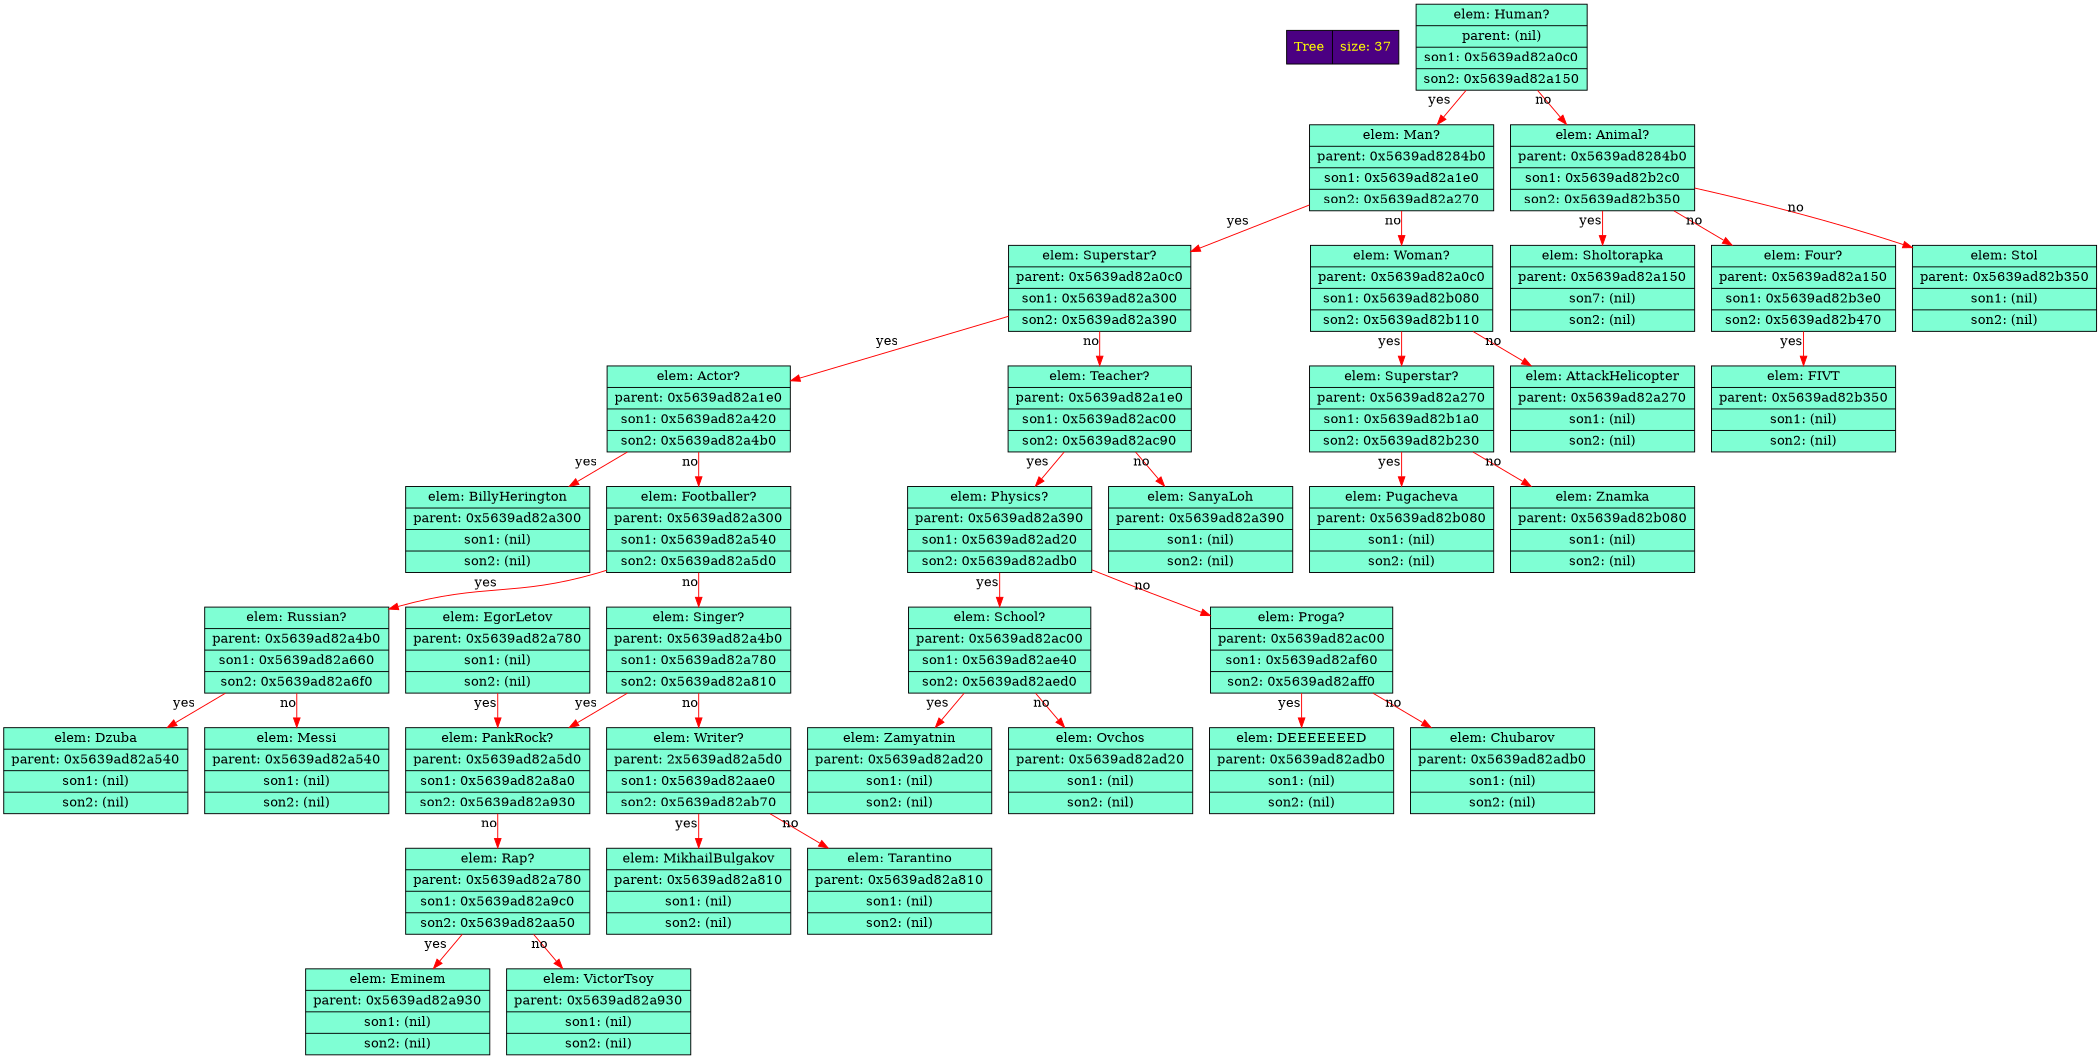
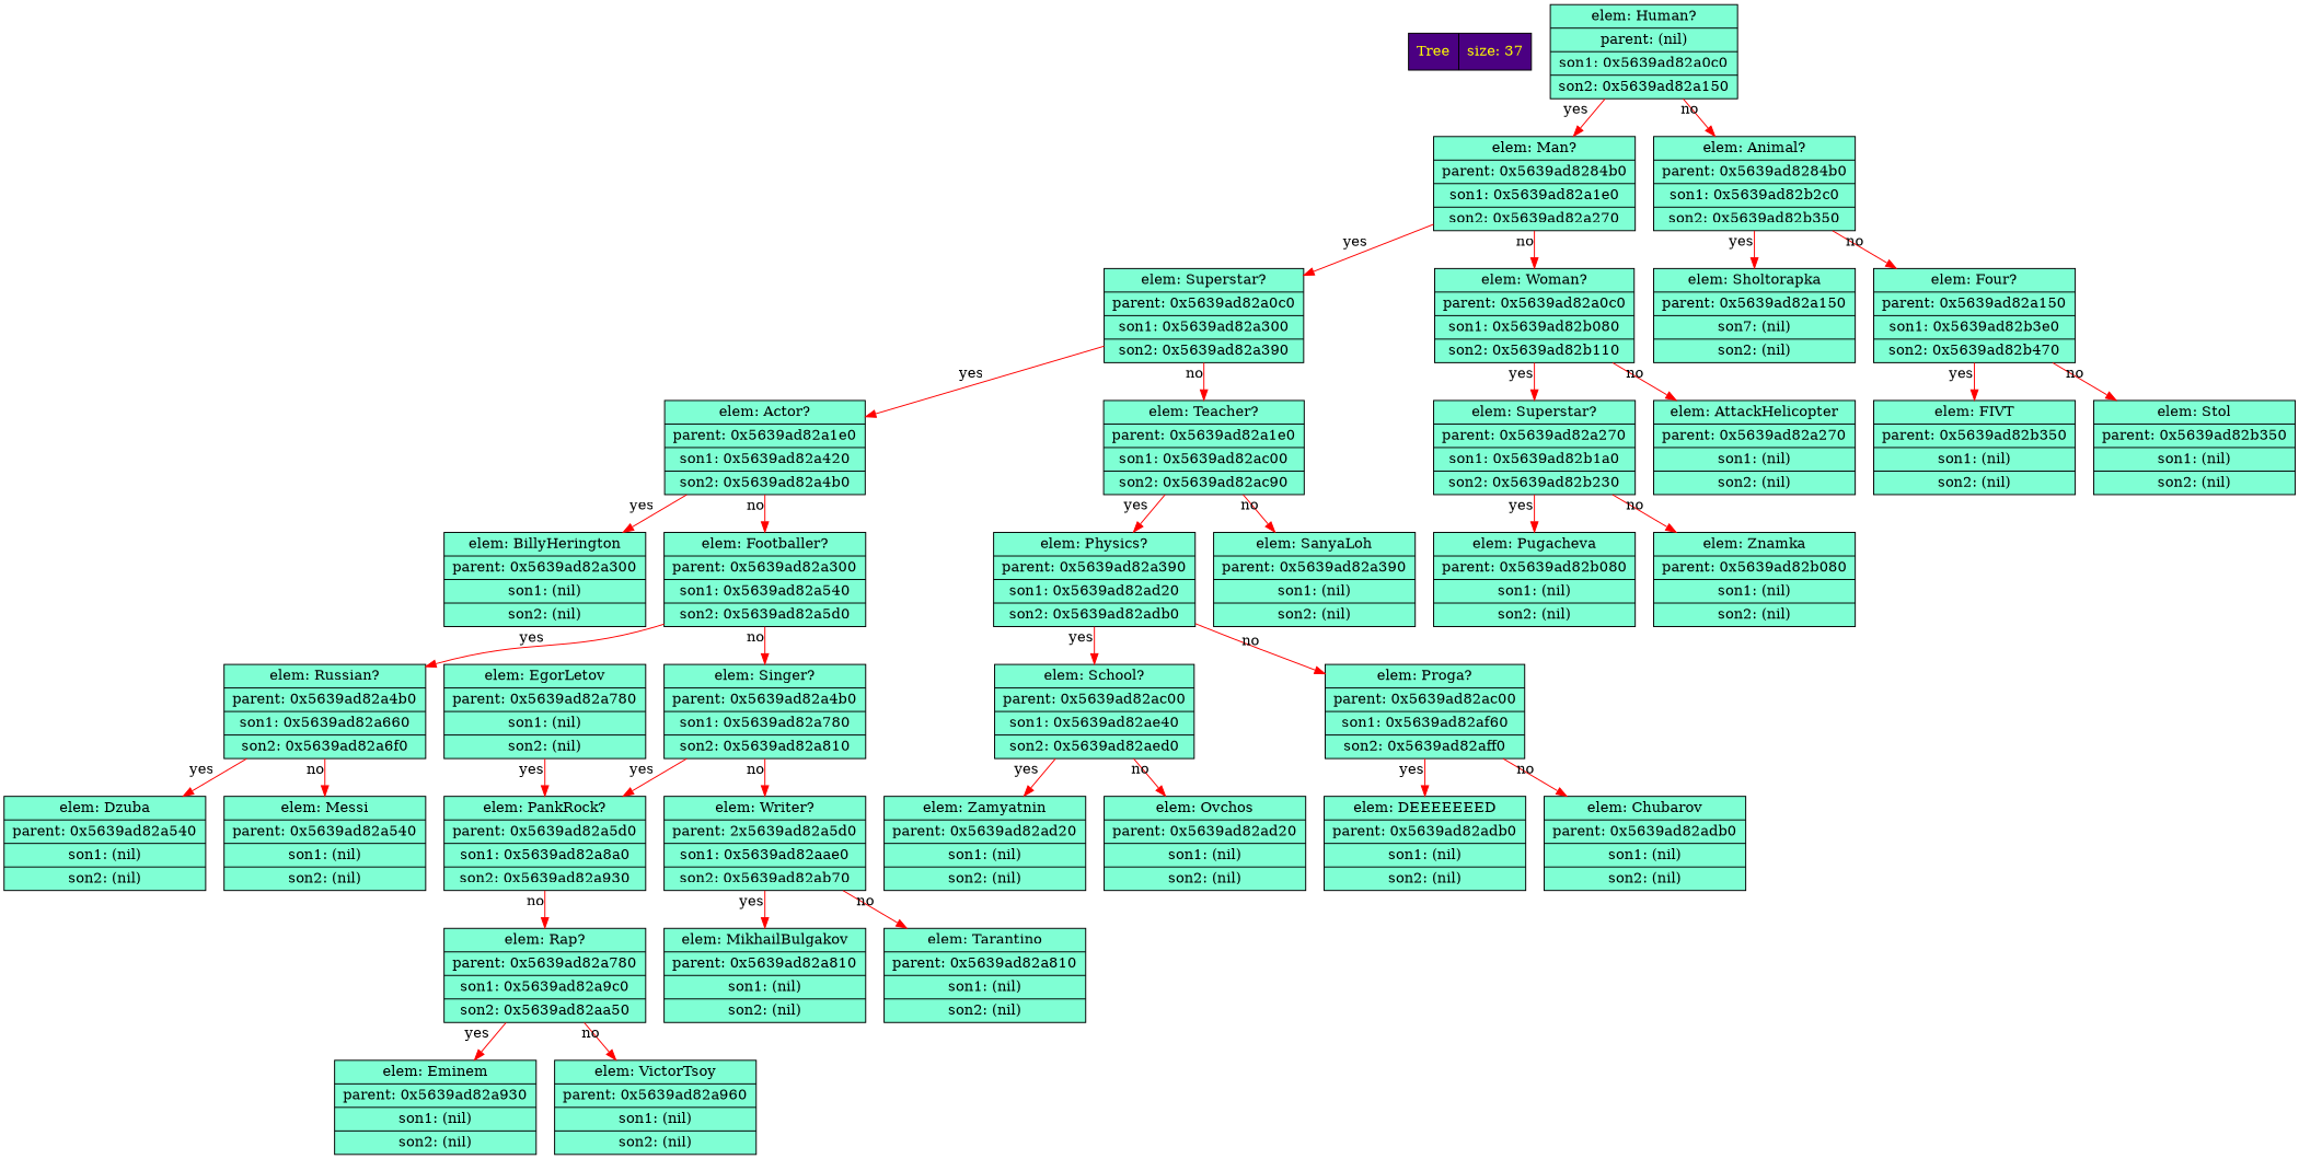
  digraph {
    fontname="DejaVu Serif"
    rankdir=TB
    node [fillcolor=aquamarine fontname="DejaVu Serif" shape=record style=filled color=black]
    edge [color=red constraint=true fontname="DejaVu Serif" weight=900 xlabel=yes]
    n1 [fillcolor=indigo fontcolor=yellow label="Tree|size: 37" rankdir=TB color=""]
    n2 [label="{<data>elem: Human?|<parent>parent: (nil)|<son1>son1: 0x5639ad82a0c0|<son2>son2: 0x5639ad82a150}"]
    n3 [label="{<data>elem: Man?|<parent>parent: 0x5639ad8284b0|<son1>son1: 0x5639ad82a1e0|<son2>son2: 0x5639ad82a270}"]
    n4 [label="{<data>elem: Animal?|<parent>parent: 0x5639ad8284b0|<son1>son1: 0x5639ad82b2c0|<son2>son2: 0x5639ad82b350}"]
    n5 [label="{<data>elem: Superstar?|<parent>parent: 0x5639ad82a0c0|<son1>son1: 0x5639ad82a300|<son2>son2: 0x5639ad82a390}"]
    n6 [label="{<data>elem: Woman?|<parent>parent: 0x5639ad82a0c0|<son1>son1: 0x5639ad82b080|<son2>son2: 0x5639ad82b110}"]
    n7 [label="{<data>elem: Sholtorapka|<parent>parent: 0x5639ad82a150|<son1>son7: (nil)|<son2>son2: (nil)}"]
    n8 [label="{<data>elem: Four?|<parent>parent: 0x5639ad82a150|<son1>son1: 0x5639ad82b3e0|<son2>son2: 0x5639ad82b470}"]
    n9 [label="{<data>elem: Actor?|<parent>parent: 0x5639ad82a1e0|<son1>son1: 0x5639ad82a420|<son2>son2: 0x5639ad82a4b0}"]
    n10 [label="{<data>elem: Teacher?|<parent>parent: 0x5639ad82a1e0|<son1>son1: 0x5639ad82ac00|<son2>son2: 0x5639ad82ac90}"]
    n11 [label="{<data>elem: Superstar?|<parent>parent: 0x5639ad82a270|<son1>son1: 0x5639ad82b1a0|<son2>son2: 0x5639ad82b230}"]
    n12 [label="{<data>elem: AttackHelicopter|<parent>parent: 0x5639ad82a270|<son1>son1: (nil)|<son2>son2: (nil)}"]
    n13 [label="{<data>elem: BillyHerington|<parent>parent: 0x5639ad82a300|<son1>son1: (nil)|<son2>son2: (nil)}"]
    n14 [label="{<data>elem: Footballer?|<parent>parent: 0x5639ad82a300|<son1>son1: 0x5639ad82a540|<son2>son2: 0x5639ad82a5d0}"]
    n15 [label="{<data>elem: Physics?|<parent>parent: 0x5639ad82a390|<son1>son1: 0x5639ad82ad20|<son2>son2: 0x5639ad82adb0}"]
    n16 [label="{<data>elem: SanyaLoh|<parent>parent: 0x5639ad82a390|<son1>son1: (nil)|<son2>son2: (nil)}"]
    n17 [label="{<data>elem: Russian?|<parent>parent: 0x5639ad82a4b0|<son1>son1: 0x5639ad82a660|<son2>son2: 0x5639ad82a6f0}"]
    n18 [label="{<data>elem: Singer?|<parent>parent: 0x5639ad82a4b0|<son1>son1: 0x5639ad82a780|<son2>son2: 0x5639ad82a810}"]
    n19 [label="{<data>elem: Dzuba|<parent>parent: 0x5639ad82a540|<son1>son1: (nil)|<son2>son2: (nil)}"]
    n20 [label="{<data>elem: Messi|<parent>parent: 0x5639ad82a540|<son1>son1: (nil)|<son2>son2: (nil)}"]
    n21 [label="{<data>elem: PankRock?|<parent>parent: 0x5639ad82a5d0|<son1>son1: 0x5639ad82a8a0|<son2>son2: 0x5639ad82a930}"]
    n22 [label="{<data>elem: Writer?|<parent>parent: 2x5639ad82a5d0|<son1>son1: 0x5639ad82aae0|<son2>son2: 0x5639ad82ab70}"]
    n23 [label="{<data>elem: Rap?|<parent>parent: 0x5639ad82a780|<son1>son1: 0x5639ad82a9c0|<son2>son2: 0x5639ad82aa50}"]
    n24 [label="{<data>elem: MikhailBulgakov|<parent>parent: 0x5639ad82a810|<son1>son1: (nil)|<son2>son2: (nil)}"]
    n25 [label="{<data>elem: Tarantino|<parent>parent: 0x5639ad82a810|<son1>son1: (nil)|<son2>son2: (nil)}"]
    n26 [label="{<data>elem: EgorLetov|<parent>parent: 0x5639ad82a780|<son1>son1: (nil)|<son2>son2: (nil)}"]
    n27 [label="{<data>elem: Eminem|<parent>parent: 0x5639ad82a930|<son1>son1: (nil)|<son2>son2: (nil)}"]
-   n28 [label="{<data>elem: VictorTsoy|<parent>parent: 0x5639ad82a930|<son1>son1: (nil)|<son2>son2: (nil)}"]
+   n28 [label="{<data>elem: VictorTsoy|<parent>parent: 0x5639ad82a960|<son1>son1: (nil)|<son2>son2: (nil)}"]
    n29 [label="{<data>elem: School?|<parent>parent: 0x5639ad82ac00|<son1>son1: 0x5639ad82ae40|<son2>son2: 0x5639ad82aed0}"]
    n30 [label="{<data>elem: Proga?|<parent>parent: 0x5639ad82ac00|<son1>son1: 0x5639ad82af60|<son2>son2: 0x5639ad82aff0}"]
    n31 [label="{<data>elem: Zamyatnin|<parent>parent: 0x5639ad82ad20|<son1>son1: (nil)|<son2>son2: (nil)}"]
    n32 [label="{<data>elem: Ovchos|<parent>parent: 0x5639ad82ad20|<son1>son1: (nil)|<son2>son2: (nil)}"]
    n33 [label="{<data>elem: DEEEEEEED|<parent>parent: 0x5639ad82adb0|<son1>son1: (nil)|<son2>son2: (nil)}"]
    n34 [label="{<data>elem: Chubarov|<parent>parent: 0x5639ad82adb0|<son1>son1: (nil)|<son2>son2: (nil)}"]
    n35 [label="{<data>elem: Pugacheva|<parent>parent: 0x5639ad82b080|<son1>son1: (nil)|<son2>son2: (nil)}"]
    n36 [label="{<data>elem: Znamka|<parent>parent: 0x5639ad82b080|<son1>son1: (nil)|<son2>son2: (nil)}"]
    n37 [label="{<data>elem: FIVT|<parent>parent: 0x5639ad82b350|<son1>son1: (nil)|<son2>son2: (nil)}"]
    n38 [label="{<data>elem: Stol|<parent>parent: 0x5639ad82b350|<son1>son1: (nil)|<son2>son2: (nil)}"]
    n2 -> n3
    n2 -> n4 [xlabel=no]
    n3 -> n5
    n3 -> n6 [xlabel=no]
    n4 -> n7
    n4 -> n8 [xlabel=no]
    n5 -> n9
    n5 -> n10 [xlabel=no]
    n6 -> n11
    n6 -> n12 [xlabel=no]
    n8 -> n37
-   n4 -> n38 [xlabel=no]
+   n8 -> n38 [xlabel=no]
    n9 -> n13
    n9 -> n14 [xlabel=no]
    n10 -> n15
    n10 -> n16 [xlabel=no]
    n11 -> n35
    n11 -> n36 [xlabel=no]
    n14 -> n17
    n14 -> n18 [xlabel=no]
    n15 -> n29
    n15 -> n30 [xlabel=no]
    n17 -> n19
    n17 -> n20 [xlabel=no]
    n18 -> n21
    n18 -> n22 [xlabel=no]
    n21 -> n23 [xlabel=no]
    n22 -> n24
    n22 -> n25 [xlabel=no]
    n23 -> n27
    n23 -> n28 [xlabel=no]
    n26 -> n21
    n29 -> n31
    n29 -> n32 [xlabel=no]
    n30 -> n33
    n30 -> n34 [xlabel=no]
  }
